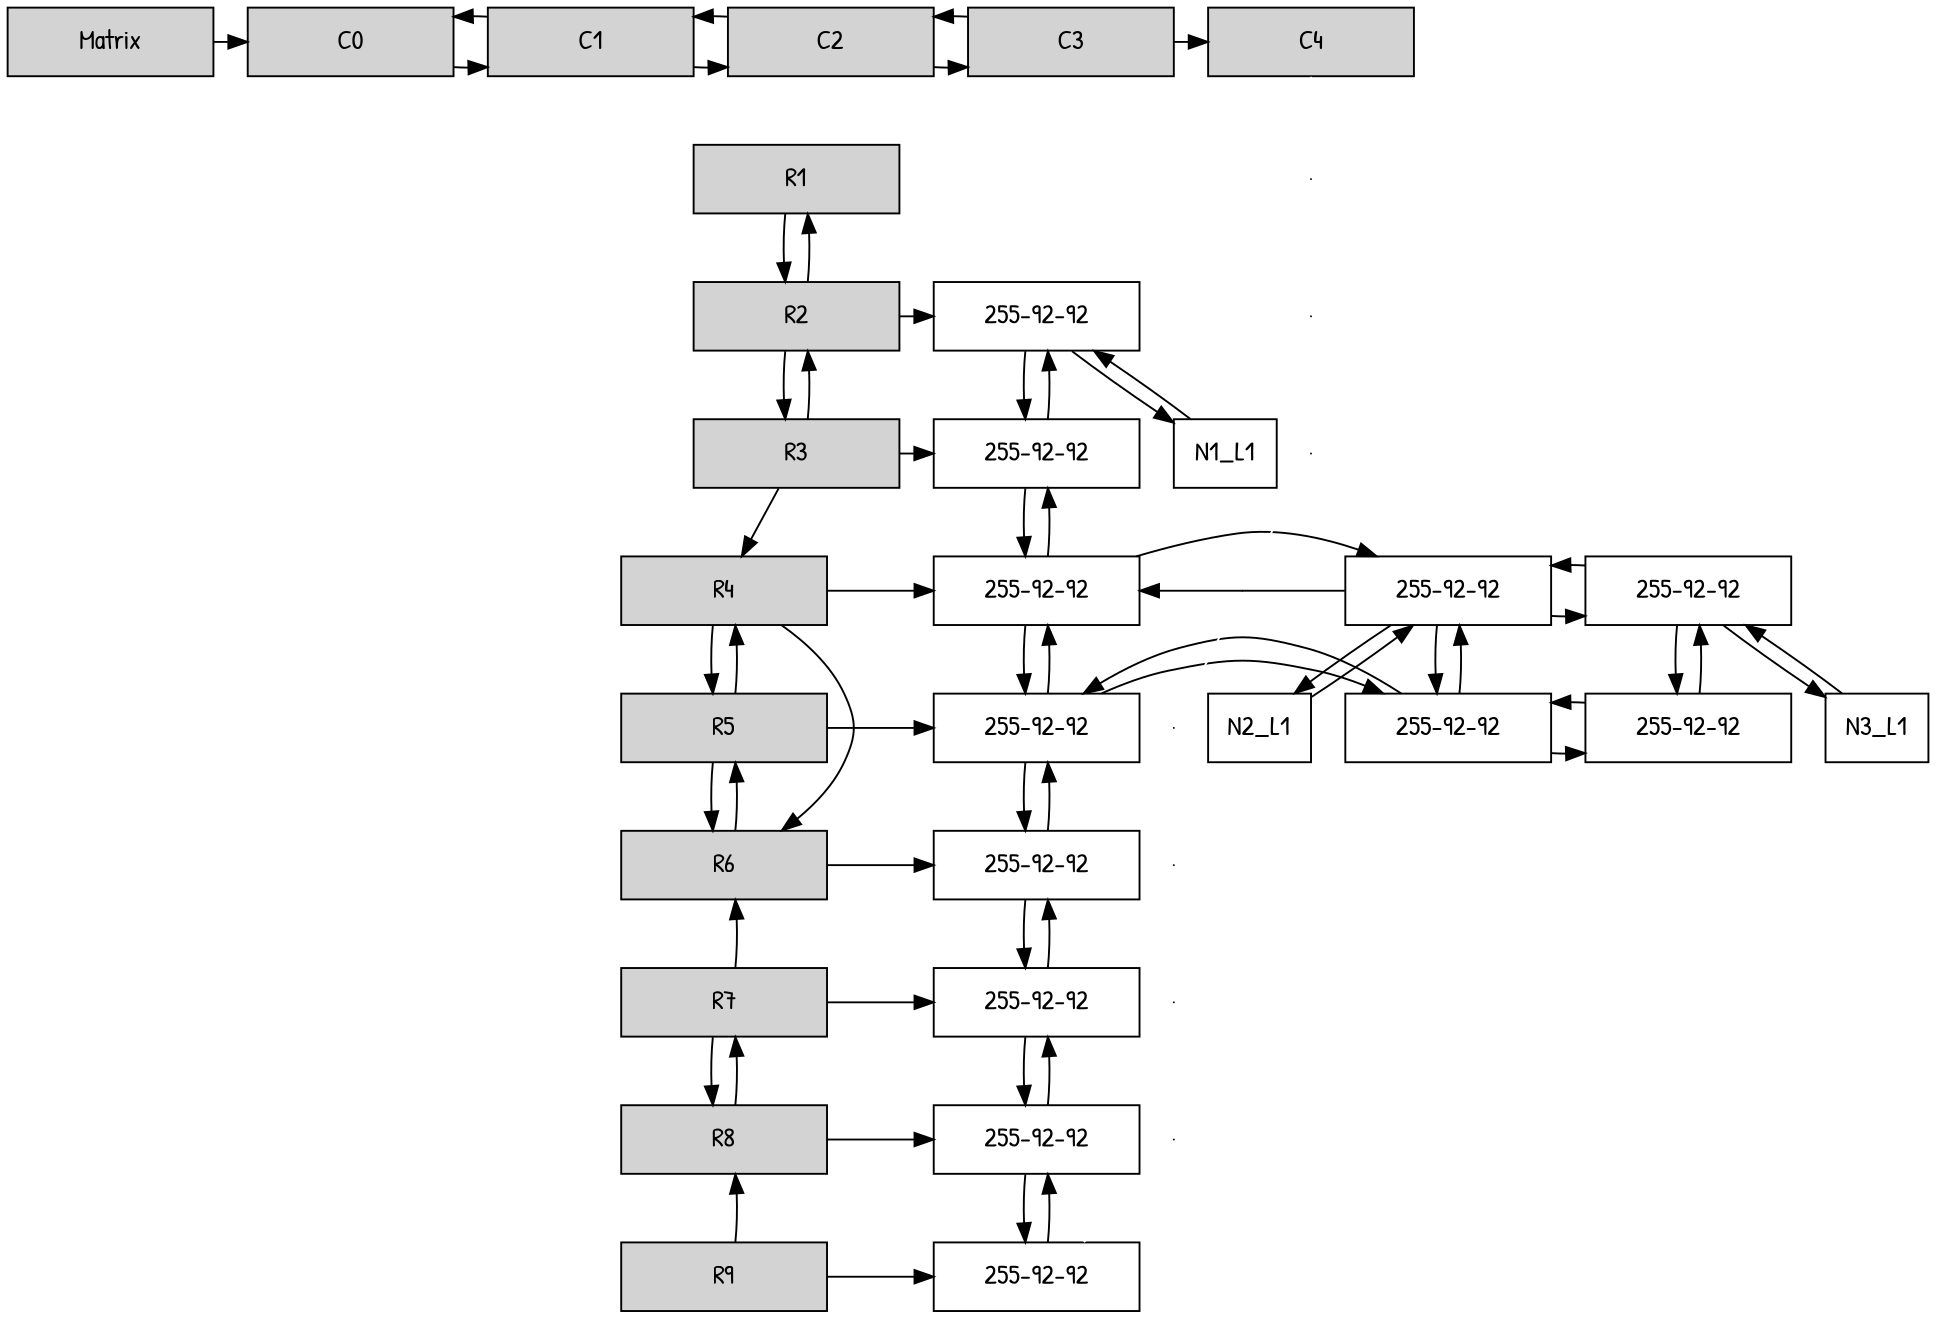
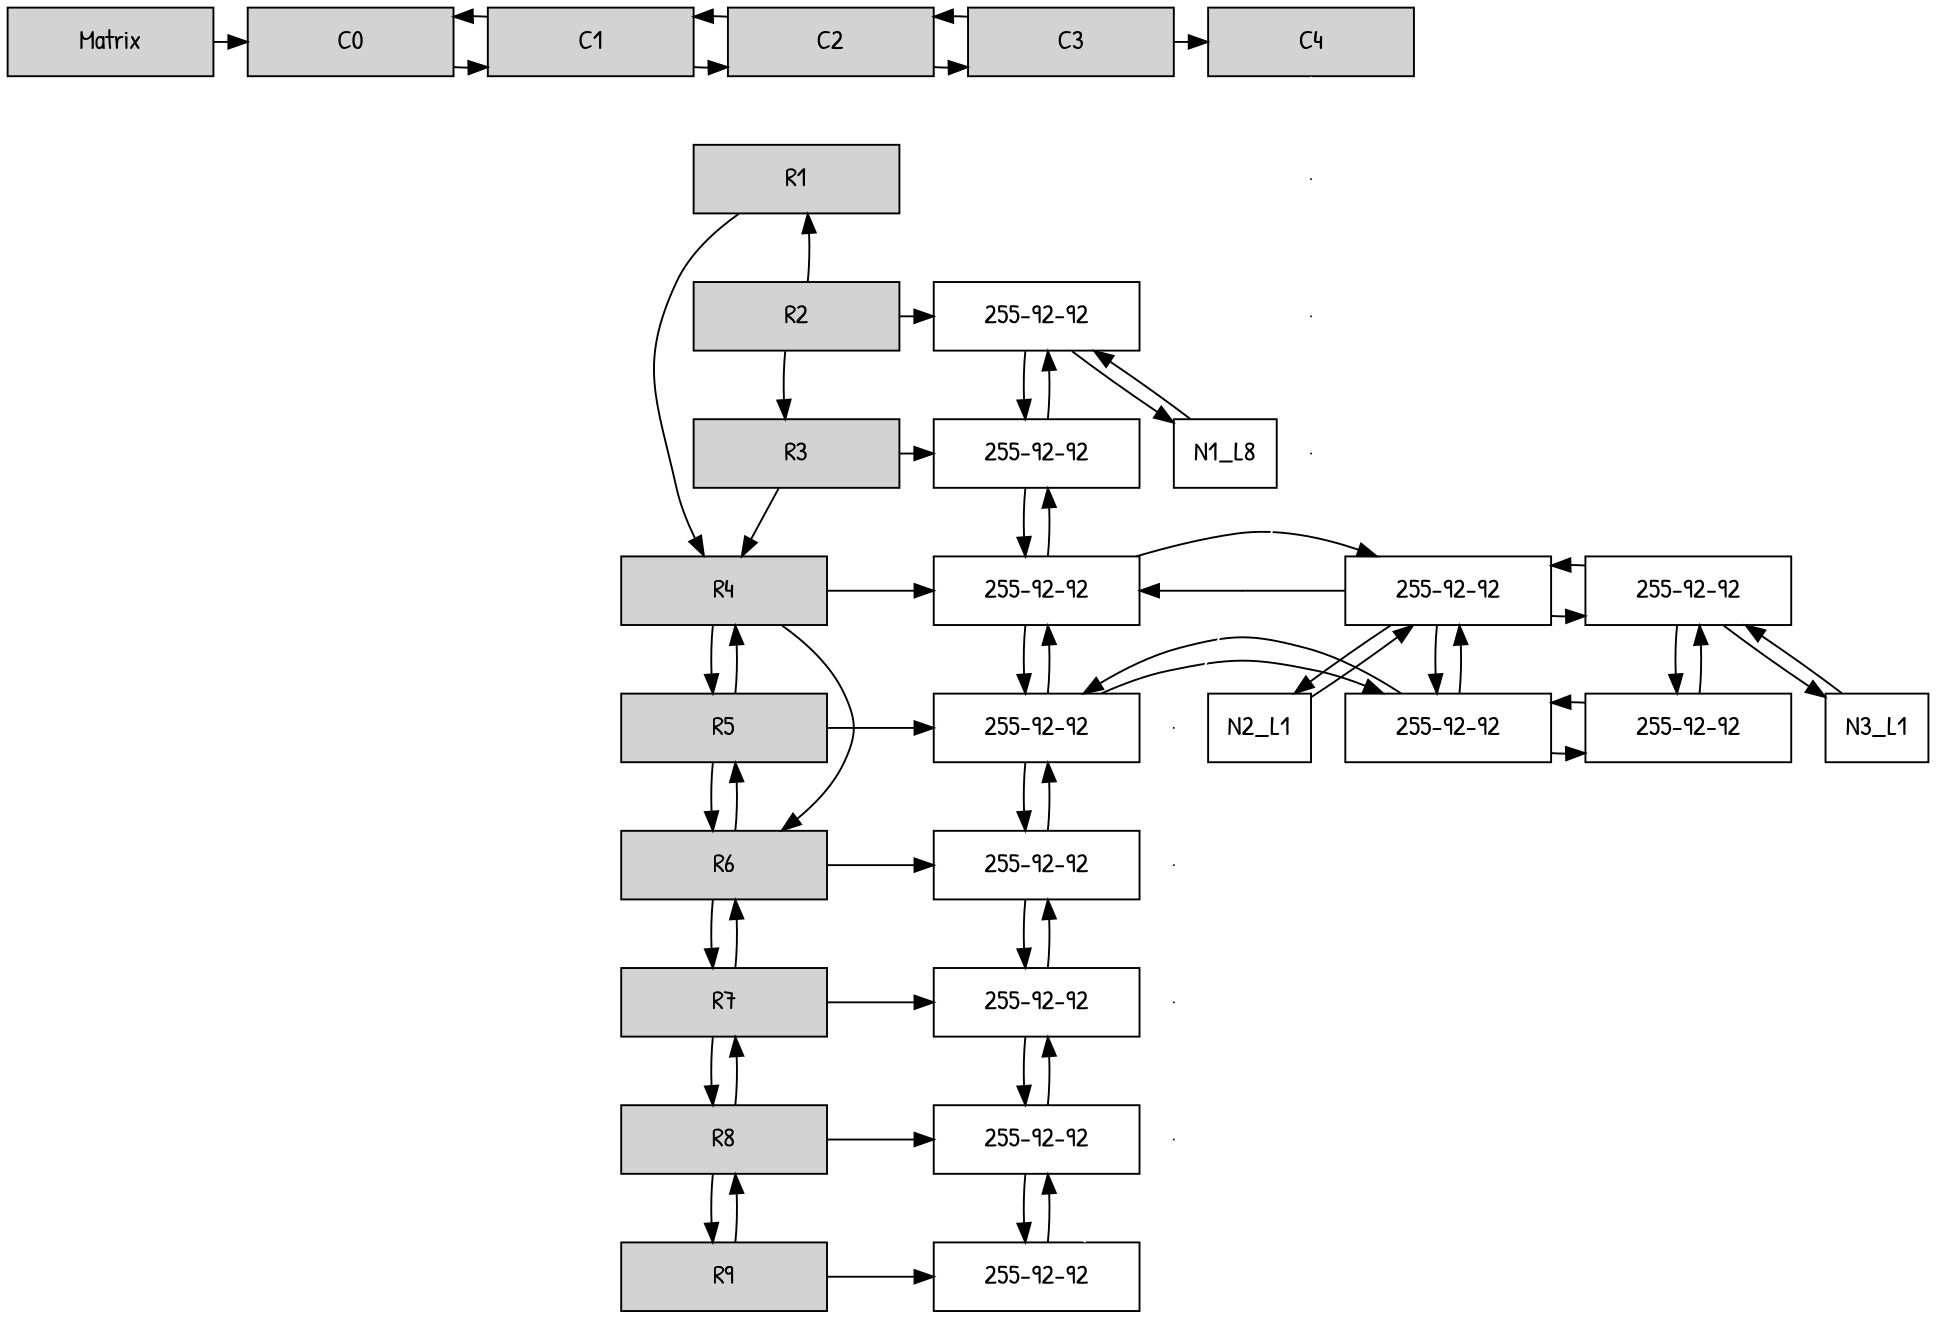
  digraph {
    fontname="Patrick Hand"
    node [fontname="Patrick Hand" shape=box]
    edge [fontname="Patrick Hand"]
    n1 [group=1 label=Matrix style=filled width=1.5]
    n2 [group=2 label=C0 style=filled width=1.5]
    n3 [group=3 label=C1 style=filled width=1.5]
    n4 [group=4 label=C2 style=filled width=1.5]
    n5 [group=5 label=C3 style=filled width=1.5]
    n6 [group=6 label=C4 style=filled width=1.5]
    n7 [group=1 label=R2 style=filled width=1.5]
    n8 [group=3 label="255-92-92" width=1.5]
    n9 [group=1 label=R3 style=filled width=1.5]
    n10 [group=3 label="255-92-92" width=1.5]
    n11 [group=1 label=R4 style=filled width=1.5]
    n12 [group=3 label="255-92-92" width=1.5]
    n13 [group=4 label="255-92-92" width=1.5]
    n14 [group=5 label="255-92-92" width=1.5]
    n15 [group=1 label=R5 style=filled width=1.5]
    n16 [group=3 label="255-92-92" width=1.5]
    n17 [group=4 label="255-92-92" width=1.5]
    n18 [group=5 label="255-92-92" width=1.5]
    n19 [group=1 label=R6 style=filled width=1.5]
    n20 [group=3 label="255-92-92" width=1.5]
    n21 [group=1 label=R7 style=filled width=1.5]
    n22 [group=3 label="255-92-92" width=1.5]
    n23 [group=1 label=R8 style=filled width=1.5]
    n24 [group=3 label="255-92-92" width=1.5]
    n25 [group=1 label=R9 style=filled width=1.5]
    n26 [group=3 label="255-92-92" width=1.5]
    e0 [shape=point width=0]
    n28 [group=1 label=R1 style=filled width=1.5]
    e1 [shape=point width=0]
    e2 [shape=point width=0]
    e3 [shape=point width=0]
    e4 [shape=point width=0]
    e5 [shape=point width=0]
    e6 [shape=point width=0]
    e7 [shape=point width=0]
-   N1_L1
+   N1_L1 [label=N1_L8]
    N2_L1
    N3_L1
    subgraph sub_1 {
      rank=same
      n1
      n2
      n3
      n4
      n5
      n6
    }
    subgraph sub_2 {
      rank=same
      n7
      n8
    }
    subgraph sub_3 {
      rank=same
      n9
      n10
    }
    subgraph sub_4 {
      rank=same
      n11
      n12
      n13
      n14
    }
    subgraph sub_5 {
      rank=same
      n15
      n16
      n17
      n18
    }
    subgraph sub_6 {
      rank=same
      n19
      n20
    }
    subgraph sub_7 {
      rank=same
      n21
      n22
    }
    subgraph sub_8 {
      rank=same
      n23
      n24
    }
    subgraph sub_9 {
      rank=same
      n25
      n26
    }
    subgraph sub_10 {
      rank=same
      e0
      n28
    }
    subgraph sub_11 {
      rank=same
      n7
      e1
    }
    subgraph sub_12 {
      rank=same
      n9
      e2
    }
    subgraph sub_13 {
      rank=same
      n11
      e3
    }
    subgraph sub_14 {
      rank=same
      n15
      e4
    }
    subgraph sub_15 {
      rank=same
      n19
      e5
    }
    subgraph sub_16 {
      rank=same
      n21
      e6
    }
    subgraph sub_17 {
      rank=same
      n23
      e7
    }
    n1 -> n2
    n2 -> n3
    n3 -> n2
    n3 -> n4
    n4 -> n3
    n4 -> n5
    n5 -> n4
    n5 -> n6
    n6 -> e0 [color=white dir=none]
    n7 -> n8
    n7 -> n9
    n7 -> n28
    n8 -> n10
    n8 -> N1_L1
-   n9 -> n7
    n9 -> n10
    n9 -> n11
    n10 -> n8
    n10 -> n12
    n11 -> n12
    n11 -> n15
    n11 -> n19
    n12 -> n10
    n12 -> n13
    n12 -> n16
    n13 -> n12
    n13 -> n14
    n13 -> n17
    n13 -> N2_L1
    n14 -> n13
    n14 -> n18
    n14 -> N3_L1
    n15 -> n11
    n15 -> n16
    n15 -> n19
    n16 -> n12
    n16 -> n17
    n16 -> n20
    n17 -> n13
    n17 -> n16
    n17 -> n18
    n18 -> n14
    n18 -> n17
    n19 -> n15
    n19 -> n20
+   n19 -> n21
    n20 -> n16
    n20 -> n22
    n21 -> n19
    n21 -> n22
    n21 -> n23
    n22 -> n20
    n22 -> n24
    n23 -> n21
    n23 -> n24
+   n23 -> n25
    n24 -> n22
    n24 -> n26
    n25 -> n23
    n25 -> n26
    n26 -> n24
    e0 -> e1 [color=white dir=none]
-   n28 -> n7
+   n28 -> n11
    e1 -> e2 [color=white dir=none]
    e2 -> e3 [color=white dir=none]
    e3 -> e4 [color=white dir=none]
    e4 -> e5 [color=white dir=none]
    e5 -> e6 [color=white dir=none]
    e6 -> e7 [color=white dir=none]
    e7 -> n26 [color=white dir=none]
    N1_L1 -> n8
    N2_L1 -> n13
    N3_L1 -> n14
  }
